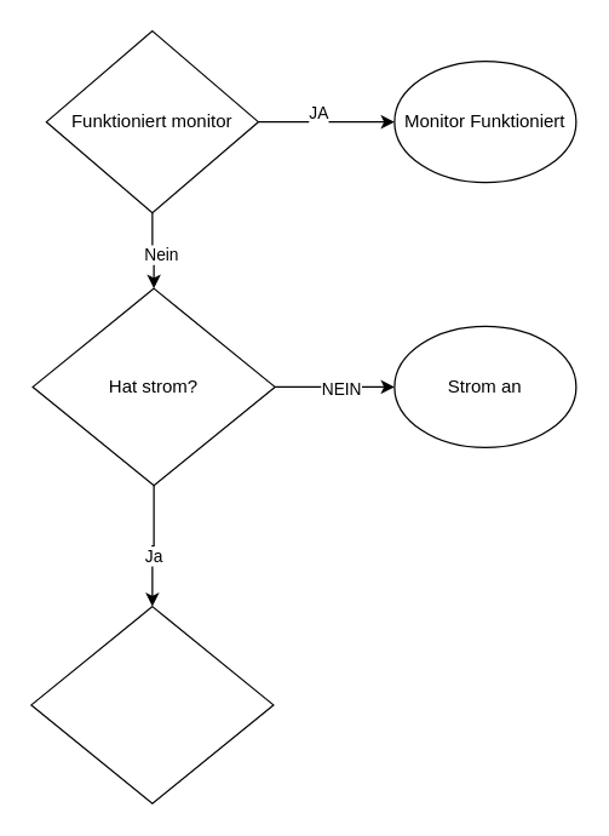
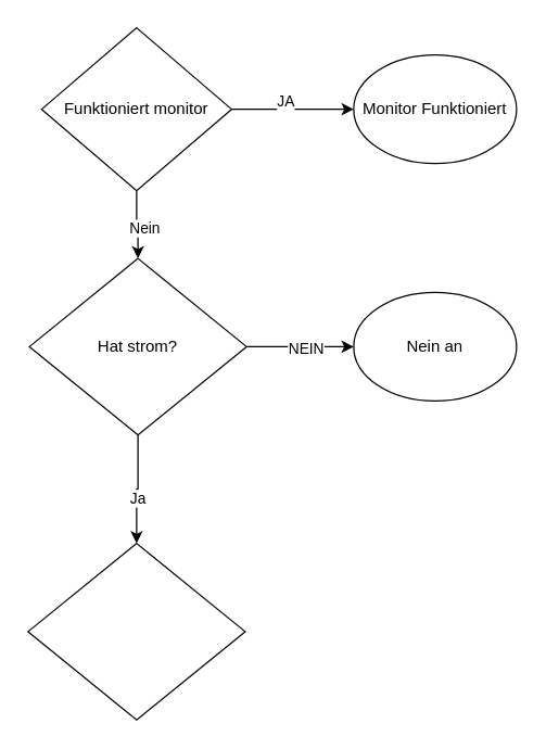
  <mxCell id="0" />
  <mxCell id="1" parent="0" />
  <mxCell id="2" style="edgeStyle=orthogonalEdgeStyle;rounded=0;orthogonalLoop=1;jettySize=auto;html=1;exitX=1;exitY=0.5;exitDx=0;exitDy=0;" edge="1" parent="1" source="6" target="7"><mxGeometry relative="1" as="geometry"><Array as="points"><mxPoint x="250" y="80" /><mxPoint x="250" y="80" /></Array></mxGeometry></mxCell>
  <mxCell id="3" value="JA&lt;div&gt;&lt;br&gt;&lt;/div&gt;" style="edgeLabel;html=1;align=center;verticalAlign=middle;resizable=0;points=[];" vertex="1" connectable="0" parent="2"><mxGeometry x="-0.131" relative="1" as="geometry"><mxPoint as="offset" /></mxGeometry></mxCell>
  <mxCell id="4" style="edgeStyle=orthogonalEdgeStyle;rounded=0;orthogonalLoop=1;jettySize=auto;html=1;" edge="1" parent="1" source="6" target="12"><mxGeometry relative="1" as="geometry" /></mxCell>
  <mxCell id="5" value="Nein" style="edgeLabel;html=1;align=center;verticalAlign=middle;resizable=0;points=[];" vertex="1" connectable="0" parent="4"><mxGeometry x="0.112" y="4" relative="1" as="geometry"><mxPoint as="offset" /></mxGeometry></mxCell>
  <mxCell id="6" value="Funktioniert monitor" style="rhombus;whiteSpace=wrap;html=1;" vertex="1" parent="1"><mxGeometry x="30" y="20" width="140" height="120" as="geometry" /></mxCell>
  <mxCell id="7" value="Monitor Funktioniert" style="ellipse;whiteSpace=wrap;html=1;" vertex="1" parent="1"><mxGeometry x="260" y="40" width="120" height="80" as="geometry" /></mxCell>
  <mxCell id="8" style="edgeStyle=orthogonalEdgeStyle;rounded=0;orthogonalLoop=1;jettySize=auto;html=1;" edge="1" parent="1" source="12" target="13"><mxGeometry relative="1" as="geometry" /></mxCell>
  <mxCell id="9" value="Ja" style="edgeLabel;html=1;align=center;verticalAlign=middle;resizable=0;points=[];" vertex="1" connectable="0" parent="8"><mxGeometry x="0.17" relative="1" as="geometry"><mxPoint as="offset" /></mxGeometry></mxCell>
  <mxCell id="10" style="edgeStyle=orthogonalEdgeStyle;rounded=0;orthogonalLoop=1;jettySize=auto;html=1;exitX=1;exitY=0.5;exitDx=0;exitDy=0;" edge="1" parent="1" source="12" target="14"><mxGeometry relative="1" as="geometry" /></mxCell>
  <mxCell id="11" value="NEIN" style="edgeLabel;html=1;align=center;verticalAlign=middle;resizable=0;points=[];" vertex="1" connectable="0" parent="10"><mxGeometry x="0.09" y="-1" relative="1" as="geometry"><mxPoint as="offset" /></mxGeometry></mxCell>
  <mxCell id="12" value="Hat strom?" style="rhombus;whiteSpace=wrap;html=1;" vertex="1" parent="1"><mxGeometry x="21" y="190" width="160" height="130" as="geometry" /></mxCell>
  <mxCell id="13" value="" style="rhombus;whiteSpace=wrap;html=1;" vertex="1" parent="1"><mxGeometry x="20" y="400" width="160" height="130" as="geometry" /></mxCell>
- <mxCell id="14" value="Strom an" style="ellipse;whiteSpace=wrap;html=1;" vertex="1" parent="1"><mxGeometry x="260" y="215" width="120" height="80" as="geometry" /></mxCell>
+ <mxCell id="14" value="Nein an" style="ellipse;whiteSpace=wrap;html=1;" vertex="1" parent="1"><mxGeometry x="260" y="215" width="120" height="80" as="geometry" /></mxCell>
